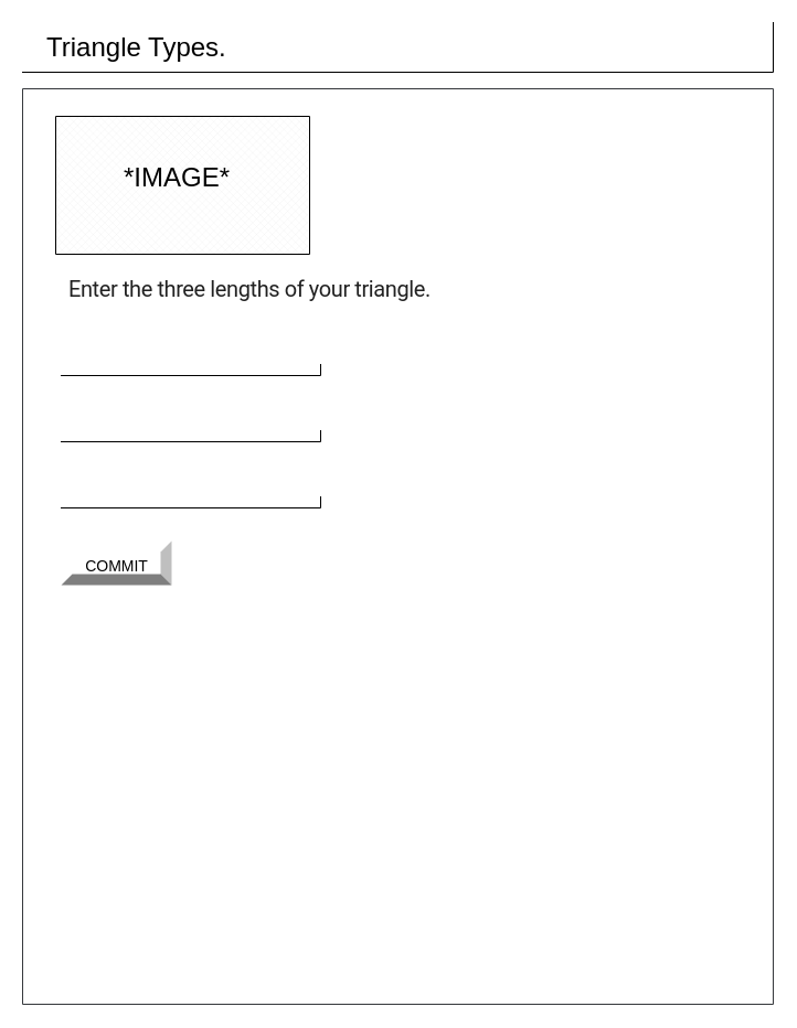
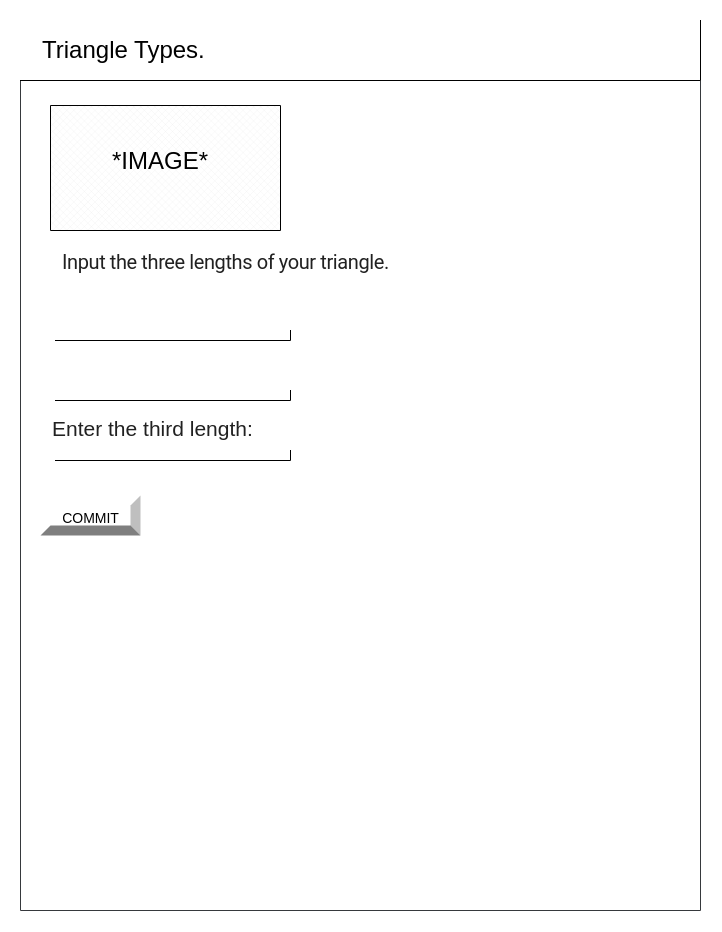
  <mxCell id="0" />
  <mxCell id="1" parent="0" />
  <mxCell id="2" value="" style="verticalLabelPosition=bottom;verticalAlign=top;html=1;shape=mxgraph.basic.rect;fillColor2=none;strokeWidth=1;size=20;indent=5;fillColor=#FFFFFF;strokeColor=#36393d;" vertex="1" parent="1"><mxGeometry x="20" y="80" width="680" height="830" as="geometry" /></mxCell>
- <mxCell id="3" value="&lt;p style=&quot;line-height: 1.2&quot;&gt;&lt;span style=&quot;font-size: 24px&quot;&gt;&amp;nbsp; &amp;nbsp;Triangle Types.&lt;/span&gt;&lt;/p&gt;" style="shape=partialRectangle;whiteSpace=wrap;html=1;top=0;left=0;fillColor=#FFFFFF;align=left;fontColor=#000000;strokeColor=#000000;" vertex="1" parent="1"><mxGeometry x="20" y="20" width="680" height="45" as="geometry" /></mxCell>
- <mxCell id="4" value="&lt;h1 style=&quot;padding: 0px ; line-height: 1.35 ; letter-spacing: -0.02em ; margin: 24px 0px 24px 40px ; font-family: &amp;#34;roboto&amp;#34; , &amp;#34;helvetica&amp;#34; , &amp;#34;arial&amp;#34; , sans-serif ; font-weight: 400 ; color: rgba(0 , 0 , 0 , 0.87) ; font-size: 20px&quot;&gt;&lt;font style=&quot;font-size: 20px&quot;&gt;Enter the three lengths of your triangle.&lt;/font&gt;&lt;/h1&gt;&lt;div style=&quot;font-size: 20px&quot;&gt;&lt;br&gt;&lt;/div&gt;" style="text;whiteSpace=wrap;html=1;fontSize=24;" vertex="1" parent="1"><mxGeometry x="20" y="217.5" width="445" height="50" as="geometry" /></mxCell>
+ <mxCell id="3" value="&lt;p style=&quot;line-height: 1.2&quot;&gt;&lt;span style=&quot;font-size: 24px&quot;&gt;&amp;nbsp; &amp;nbsp;Triangle Types.&lt;/span&gt;&lt;/p&gt;" style="shape=partialRectangle;whiteSpace=wrap;html=1;top=0;left=0;fillColor=#FFFFFF;align=left;fontColor=#000000;strokeColor=#000000;" vertex="1" parent="1"><mxGeometry x="20" y="20" width="680" height="60" as="geometry" /></mxCell>
+ <mxCell id="4" value="&lt;h1 style=&quot;padding: 0px ; line-height: 1.35 ; letter-spacing: -0.02em ; margin: 24px 0px 24px 40px ; font-family: &amp;#34;roboto&amp;#34; , &amp;#34;helvetica&amp;#34; , &amp;#34;arial&amp;#34; , sans-serif ; font-weight: 400 ; color: rgba(0 , 0 , 0 , 0.87) ; font-size: 20px&quot;&gt;&lt;font style=&quot;font-size: 20px&quot;&gt;Input the three lengths of your triangle.&lt;/font&gt;&lt;/h1&gt;&lt;div style=&quot;font-size: 20px&quot;&gt;&lt;br&gt;&lt;/div&gt;" style="text;whiteSpace=wrap;html=1;fontSize=24;" vertex="1" parent="1"><mxGeometry x="20" y="217.5" width="445" height="50" as="geometry" /></mxCell>
  <mxCell id="5" value="" style="shape=partialRectangle;whiteSpace=wrap;html=1;top=0;left=0;fillColor=none;fontColor=#000000;strokeColor=#000000;" vertex="1" parent="1"><mxGeometry x="55" y="330" width="235" height="10" as="geometry" /></mxCell>
  <mxCell id="6" value="" style="verticalLabelPosition=bottom;verticalAlign=top;html=1;shape=mxgraph.basic.patternFillRect;fillStyle=diagGrid;step=5;fillStrokeWidth=0.2;fillStrokeColor=#dddddd;" vertex="1" parent="1"><mxGeometry x="50" y="105" width="230" height="125" as="geometry" /></mxCell>
  <mxCell id="7" value="&lt;font face=&quot;helvetica, arial, sans-serif&quot; color=&quot;#000000&quot;&gt;*IMAGE*&lt;/font&gt;" style="text;whiteSpace=wrap;html=1;fontSize=24;strokeWidth=22;" vertex="1" parent="1"><mxGeometry x="110" y="140" width="155" height="77.5" as="geometry" /></mxCell>
- <mxCell id="8" value="&lt;font style=&quot;font-size: 14px&quot; color=&quot;#000000&quot;&gt;COMMIT&lt;/font&gt;" style="labelPosition=center;verticalLabelPosition=middle;align=center;html=1;shape=mxgraph.basic.shaded_button;dx=10;fontSize=24;" vertex="1" parent="1"><mxGeometry x="55" y="490" width="100" height="40" as="geometry" /></mxCell>
+ <mxCell id="8" value="&lt;font style=&quot;font-size: 14px&quot; color=&quot;#000000&quot;&gt;COMMIT&lt;/font&gt;" style="labelPosition=center;verticalLabelPosition=middle;align=center;html=1;shape=mxgraph.basic.shaded_button;dx=10;fontSize=24;" vertex="1" parent="1"><mxGeometry x="40" y="495" width="100" height="40" as="geometry" /></mxCell>
  <mxCell id="9" value="" style="shape=partialRectangle;whiteSpace=wrap;html=1;top=0;left=0;fillColor=none;fontColor=#000000;strokeColor=#000000;" vertex="1" parent="1"><mxGeometry x="55" y="390" width="235" height="10" as="geometry" /></mxCell>
  <mxCell id="10" value="" style="shape=partialRectangle;whiteSpace=wrap;html=1;top=0;left=0;fillColor=none;fontColor=#000000;strokeColor=#000000;" vertex="1" parent="1"><mxGeometry x="55" y="450" width="235" height="10" as="geometry" /></mxCell>
+ <mxCell id="11" value="&lt;p style=&quot;padding: 0px ; font-weight: 400 ; line-height: 24px ; font-size: 21px ; letter-spacing: normal ; margin: 0px 0px 16px ; color: rgba(0 , 0 , 0 , 0.87) ; font-family: &amp;#34;helvetica&amp;#34; , &amp;#34;arial&amp;#34; , sans-serif ; font-style: normal ; text-indent: 0px ; text-transform: none ; word-spacing: 0px&quot;&gt;Enter the third length:&lt;/p&gt;&lt;form action=&quot;https://evgeny-vovk.github.io/ICS2O-Unit5-05-HTML/&quot; style=&quot;color: rgba(0 , 0 , 0 , 0.87) ; font-family: &amp;#34;helvetica&amp;#34; , &amp;#34;arial&amp;#34; , sans-serif ; font-size: 14px ; font-style: normal ; font-weight: 400 ; letter-spacing: normal ; text-indent: 0px ; text-transform: none ; word-spacing: 0px&quot;&gt;&lt;div class=&quot;mdl-textfield mdl-js-textfield is-upgraded is-dirty&quot; style=&quot;position: relative ; font-size: 16px ; display: inline-block ; box-sizing: border-box ; width: 300px ; max-width: 100% ; margin: 0px ; padding: 20px 0px&quot;&gt;&lt;/div&gt;&lt;/form&gt;" style="text;whiteSpace=wrap;html=1;fontSize=20;" vertex="1" parent="1"><mxGeometry x="50" y="410" width="210" height="30" as="geometry" /></mxCell>
